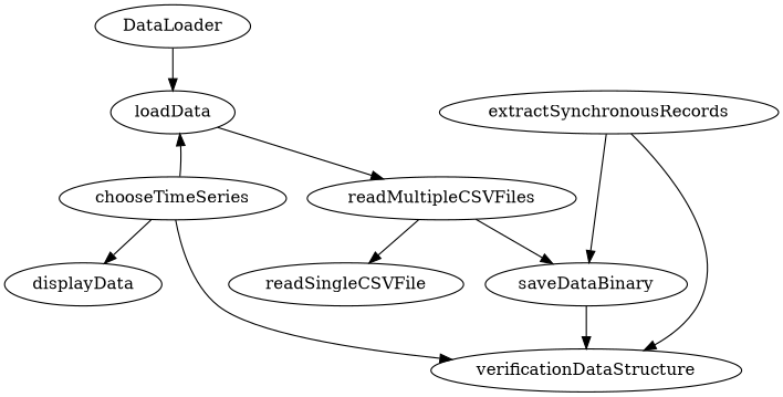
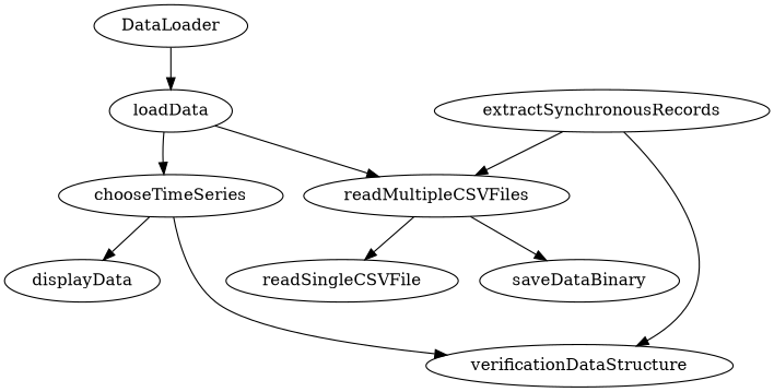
  digraph {
    DataLoader
    loadData
    chooseTimeSeries
    readMultipleCSVFiles
    displayData
    verificationDataStructure
    saveDataBinary
    extractSynchronousRecords
    readSingleCSVFile
    DataLoader -> loadData
-   chooseTimeSeries -> loadData
+   loadData -> chooseTimeSeries
    loadData -> readMultipleCSVFiles
    chooseTimeSeries -> displayData
    chooseTimeSeries -> verificationDataStructure
    readMultipleCSVFiles -> saveDataBinary
    readMultipleCSVFiles -> readSingleCSVFile
-   saveDataBinary -> verificationDataStructure
    extractSynchronousRecords -> verificationDataStructure
-   extractSynchronousRecords -> saveDataBinary
+   extractSynchronousRecords -> readMultipleCSVFiles
  }
